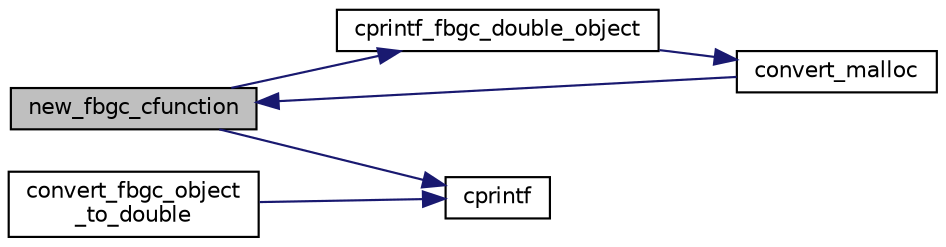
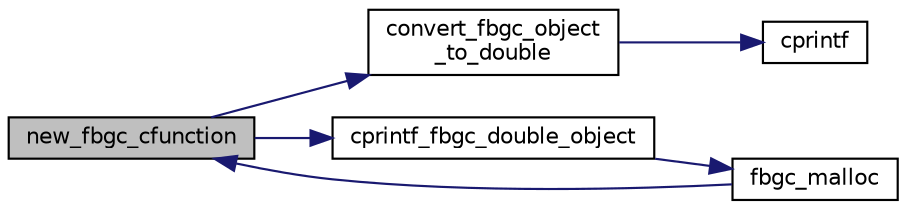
  digraph {
    fontname="DejaVu Sans"
    rankdir=LR
    node [color=black fillcolor=white fontname="DejaVu Sans" fontsize=10 shape=record style=filled]
    edge [color=midnightblue fontname="DejaVu Sans" fontsize=10 labelfontname=Helvetica labelfontsize=10 style=solid]
    n1 [fillcolor=grey75 fontcolor=black height=0.2 label=new_fbgc_cfunction width=0.4]
    n2 [height=0.2 label="convert_fbgc_object\l_to_double" width=0.4]
    n3 [height=0.2 label=cprintf_fbgc_double_object width=0.4]
    n4 [height=0.2 label=cprintf width=0.4]
-   n5 [height=0.2 label=convert_malloc width=0.4]
-   n1 -> n4
+   n5 [height=0.2 label=fbgc_malloc width=0.4]
+   n1 -> n2
    n1 -> n3
    n2 -> n4
    n3 -> n5
    n5 -> n1
  }
